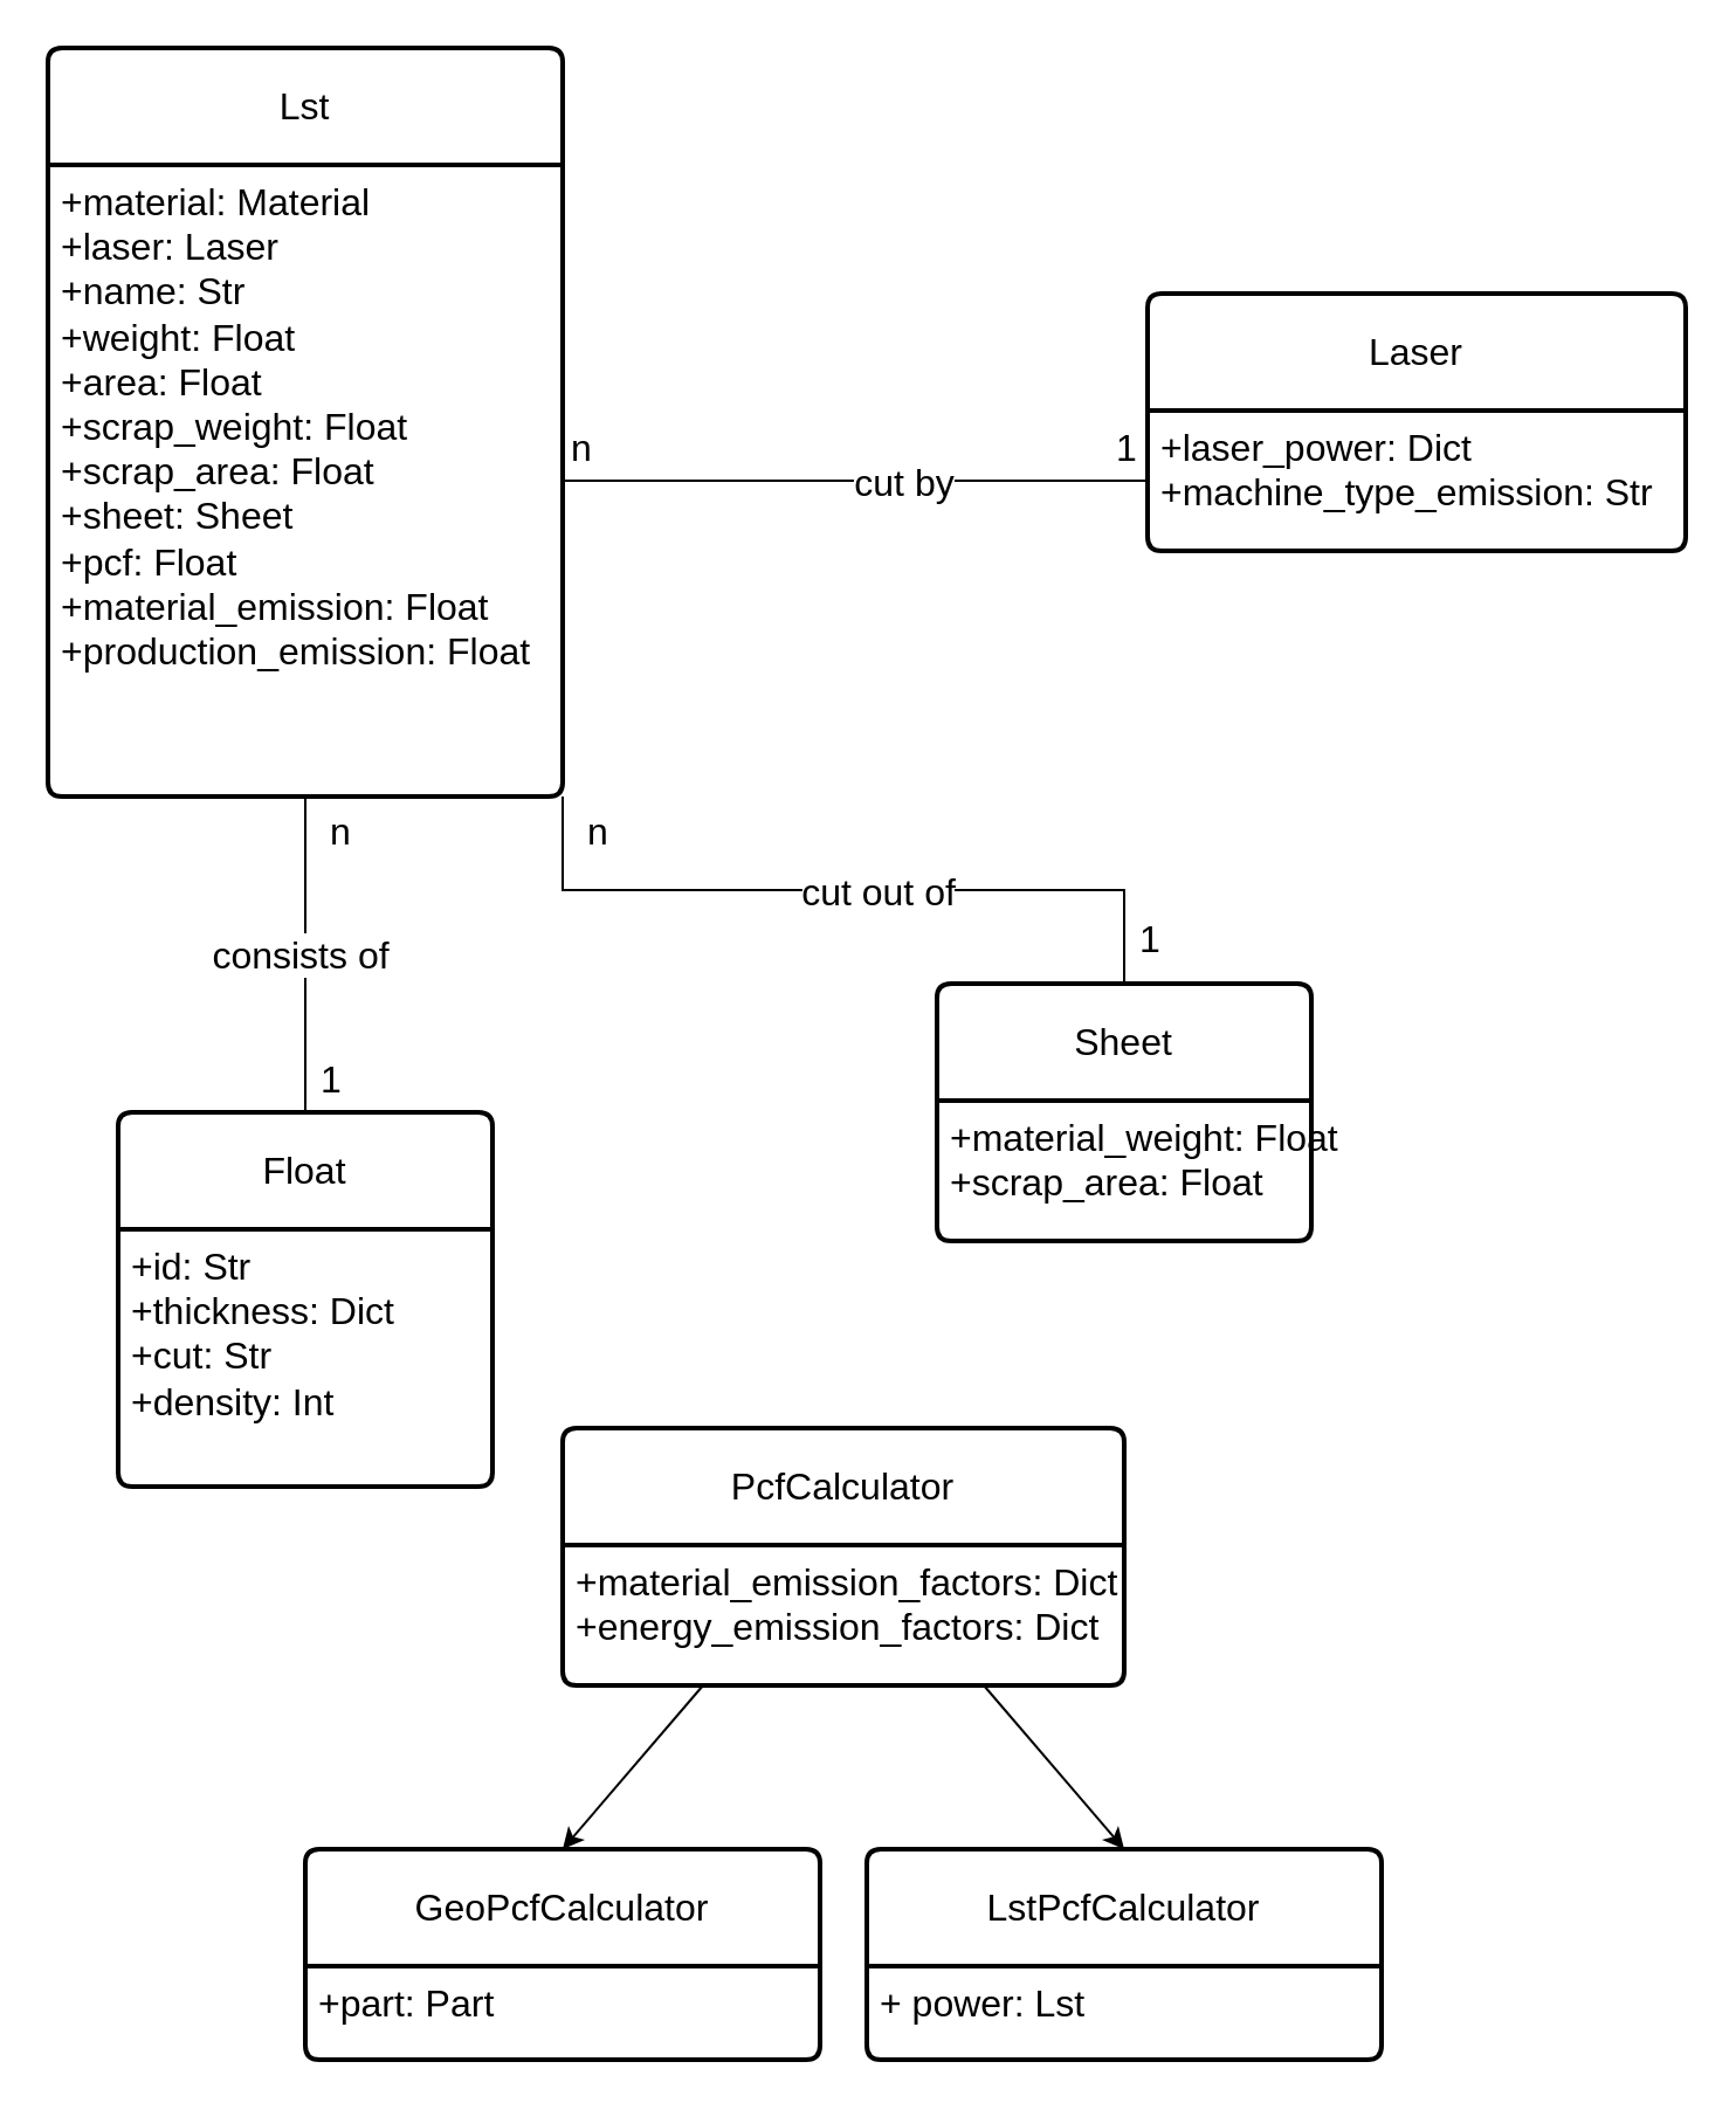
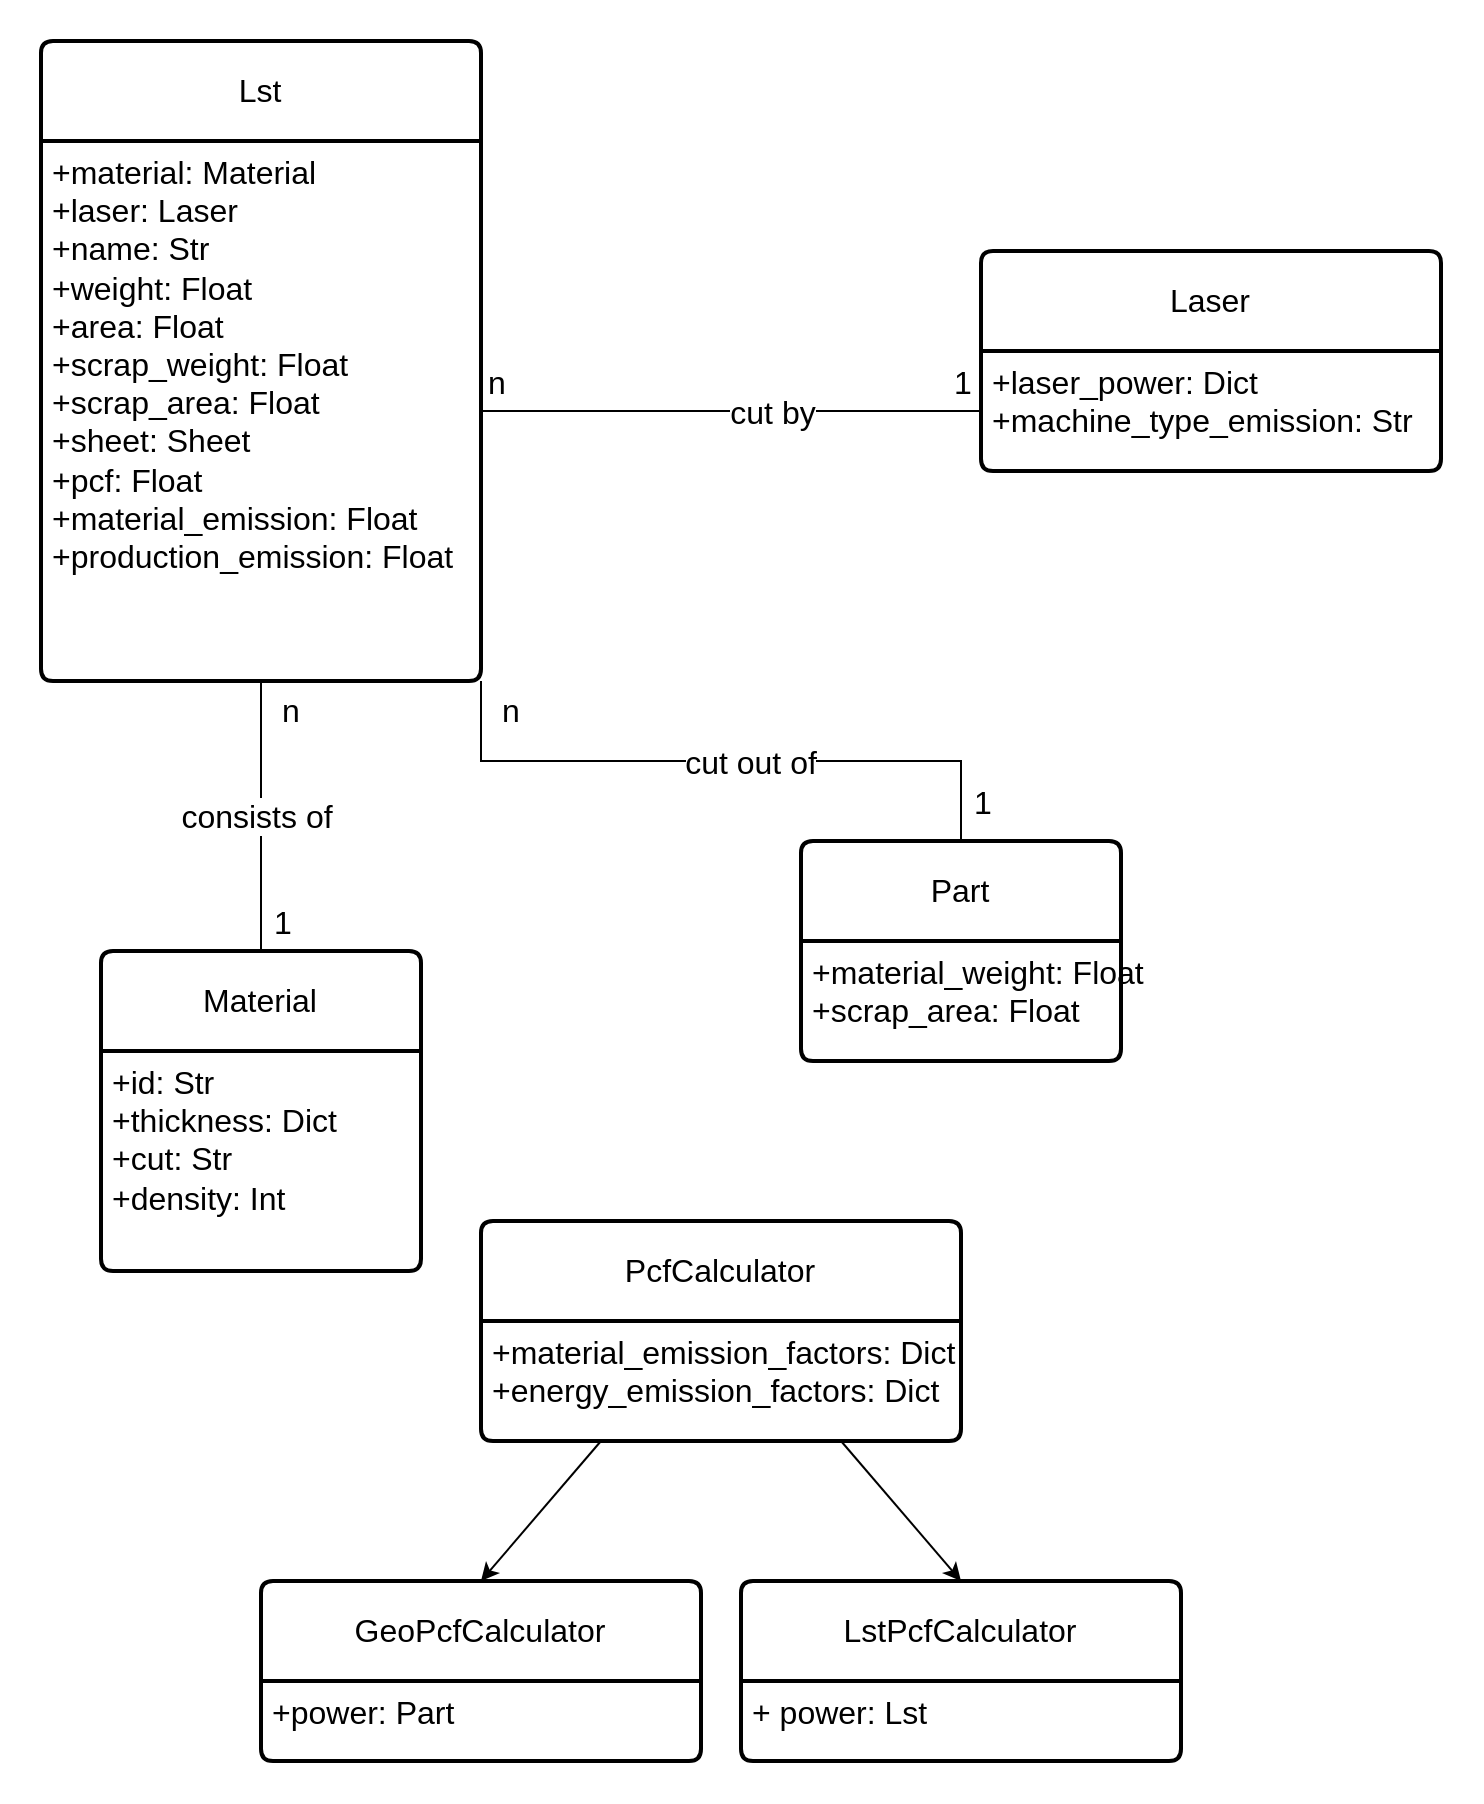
  <mxCell id="0" />
  <mxCell id="1" parent="0" />
  <mxCell id="2" value="Lst" style="swimlane;childLayout=stackLayout;horizontal=1;startSize=50;horizontalStack=0;rounded=1;fontSize=16;fontStyle=0;strokeWidth=2;resizeParent=0;resizeLast=1;shadow=0;dashed=0;align=center;arcSize=4;whiteSpace=wrap;html=1;" parent="1" vertex="1"><mxGeometry x="20" y="20" width="220" height="320" as="geometry" /></mxCell>
  <mxCell id="3" value="+material: Material&lt;br&gt;+laser: Laser&lt;br&gt;+name: Str&lt;div&gt;+weight: Float&lt;/div&gt;&lt;div&gt;+area: Float&lt;/div&gt;&lt;div&gt;+scrap_weight: Float&lt;/div&gt;&lt;div&gt;+scrap_area: Float&lt;/div&gt;&lt;div&gt;+sheet: Sheet&lt;/div&gt;&lt;div&gt;+pcf: Float&lt;/div&gt;&lt;div&gt;+material_emission: Float&lt;/div&gt;&lt;div&gt;+production_emission: Float&lt;/div&gt;&lt;div&gt;&lt;br&gt;&lt;/div&gt;" style="align=left;strokeColor=none;fillColor=none;spacingLeft=4;fontSize=16;verticalAlign=top;resizable=0;rotatable=0;part=1;html=1;" parent="2" vertex="1"><mxGeometry y="50" width="220" height="270" as="geometry" /></mxCell>
- <mxCell id="4" value="Float" style="swimlane;childLayout=stackLayout;horizontal=1;startSize=50;horizontalStack=0;rounded=1;fontSize=16;fontStyle=0;strokeWidth=2;resizeParent=0;resizeLast=1;shadow=0;dashed=0;align=center;arcSize=4;whiteSpace=wrap;html=1;" parent="1" vertex="1"><mxGeometry x="50" y="475" width="160" height="160" as="geometry" /></mxCell>
+ <mxCell id="4" value="Material" style="swimlane;childLayout=stackLayout;horizontal=1;startSize=50;horizontalStack=0;rounded=1;fontSize=16;fontStyle=0;strokeWidth=2;resizeParent=0;resizeLast=1;shadow=0;dashed=0;align=center;arcSize=4;whiteSpace=wrap;html=1;" parent="1" vertex="1"><mxGeometry x="50" y="475" width="160" height="160" as="geometry" /></mxCell>
  <mxCell id="5" value="+id: Str&lt;br&gt;+thickness: Dict&lt;br&gt;+cut: Str&lt;div&gt;+density: Int&lt;/div&gt;" style="align=left;strokeColor=none;fillColor=none;spacingLeft=4;fontSize=16;verticalAlign=top;resizable=0;rotatable=0;part=1;html=1;" parent="4" vertex="1"><mxGeometry y="50" width="160" height="110" as="geometry" /></mxCell>
  <mxCell id="6" value="Laser" style="swimlane;childLayout=stackLayout;horizontal=1;startSize=50;horizontalStack=0;rounded=1;fontSize=16;fontStyle=0;strokeWidth=2;resizeParent=0;resizeLast=1;shadow=0;dashed=0;align=center;arcSize=4;whiteSpace=wrap;html=1;" parent="1" vertex="1"><mxGeometry x="490" y="125" width="230" height="110" as="geometry" /></mxCell>
  <mxCell id="7" value="+laser_power: Dict&lt;br&gt;+machine_type_emission: Str&lt;div&gt;&lt;br&gt;&lt;/div&gt;" style="align=left;strokeColor=none;fillColor=none;spacingLeft=4;fontSize=16;verticalAlign=top;resizable=0;rotatable=0;part=1;html=1;" parent="6" vertex="1"><mxGeometry y="50" width="230" height="60" as="geometry" /></mxCell>
- <mxCell id="8" value="Sheet" style="swimlane;childLayout=stackLayout;horizontal=1;startSize=50;horizontalStack=0;rounded=1;fontSize=16;fontStyle=0;strokeWidth=2;resizeParent=0;resizeLast=1;shadow=0;dashed=0;align=center;arcSize=4;whiteSpace=wrap;html=1;" parent="1" vertex="1"><mxGeometry x="400" y="420" width="160" height="110" as="geometry" /></mxCell>
+ <mxCell id="8" value="Part" style="swimlane;childLayout=stackLayout;horizontal=1;startSize=50;horizontalStack=0;rounded=1;fontSize=16;fontStyle=0;strokeWidth=2;resizeParent=0;resizeLast=1;shadow=0;dashed=0;align=center;arcSize=4;whiteSpace=wrap;html=1;" parent="1" vertex="1"><mxGeometry x="400" y="420" width="160" height="110" as="geometry" /></mxCell>
  <mxCell id="9" value="+material_weight: Float&lt;br&gt;+scrap_area: Float" style="align=left;strokeColor=none;fillColor=none;spacingLeft=4;fontSize=16;verticalAlign=top;resizable=0;rotatable=0;part=1;html=1;" parent="8" vertex="1"><mxGeometry y="50" width="160" height="60" as="geometry" /></mxCell>
  <mxCell id="10" style="edgeStyle=orthogonalEdgeStyle;rounded=0;orthogonalLoop=1;jettySize=auto;html=1;endArrow=none;endFill=0;fontSize=16;" parent="1" source="3" target="7" edge="1"><mxGeometry relative="1" as="geometry" /></mxCell>
  <mxCell id="11" value="cut by" style="edgeLabel;html=1;align=center;verticalAlign=middle;resizable=0;points=[];fontSize=16;" parent="10" vertex="1" connectable="0"><mxGeometry x="-0.13" y="-4" relative="1" as="geometry"><mxPoint x="36" y="-4" as="offset" /></mxGeometry></mxCell>
  <mxCell id="12" value="n" style="edgeLabel;html=1;align=center;verticalAlign=middle;resizable=0;points=[];fontSize=16;" parent="10" vertex="1" connectable="0"><mxGeometry x="-0.825" y="1" relative="1" as="geometry"><mxPoint x="-15" y="-14" as="offset" /></mxGeometry></mxCell>
  <mxCell id="13" value="1" style="edgeLabel;html=1;align=center;verticalAlign=middle;resizable=0;points=[];fontSize=16;" parent="10" vertex="1" connectable="0"><mxGeometry x="0.79" y="-5" relative="1" as="geometry"><mxPoint x="16" y="-20" as="offset" /></mxGeometry></mxCell>
  <mxCell id="14" style="edgeStyle=orthogonalEdgeStyle;rounded=0;orthogonalLoop=1;jettySize=auto;html=1;entryX=0.5;entryY=0;entryDx=0;entryDy=0;endArrow=none;endFill=0;fontSize=16;" parent="1" source="3" target="4" edge="1"><mxGeometry relative="1" as="geometry" /></mxCell>
  <mxCell id="15" value="consists of" style="edgeLabel;html=1;align=center;verticalAlign=middle;resizable=0;points=[];fontSize=16;" parent="14" vertex="1" connectable="0"><mxGeometry x="-0.012" y="-3" relative="1" as="geometry"><mxPoint as="offset" /></mxGeometry></mxCell>
  <mxCell id="16" value="1" style="edgeLabel;html=1;align=center;verticalAlign=middle;resizable=0;points=[];fontSize=16;" parent="14" vertex="1" connectable="0"><mxGeometry x="0.853" y="1" relative="1" as="geometry"><mxPoint x="9" y="-5" as="offset" /></mxGeometry></mxCell>
  <mxCell id="17" style="edgeStyle=orthogonalEdgeStyle;rounded=0;orthogonalLoop=1;jettySize=auto;html=1;exitX=1;exitY=1;exitDx=0;exitDy=0;entryX=0.5;entryY=0;entryDx=0;entryDy=0;endArrow=none;endFill=0;fontSize=16;" parent="1" source="3" target="8" edge="1"><mxGeometry relative="1" as="geometry" /></mxCell>
  <mxCell id="18" value="cut out of" style="edgeLabel;html=1;align=center;verticalAlign=middle;resizable=0;points=[];fontSize=16;" parent="17" vertex="1" connectable="0"><mxGeometry x="0.928" relative="1" as="geometry"><mxPoint x="-106" y="-28" as="offset" /></mxGeometry></mxCell>
  <mxCell id="19" value="1" style="edgeLabel;html=1;align=center;verticalAlign=middle;resizable=0;points=[];fontSize=16;" parent="17" vertex="1" connectable="0"><mxGeometry x="0.945" relative="1" as="geometry"><mxPoint x="10" y="-11" as="offset" /></mxGeometry></mxCell>
  <mxCell id="20" value="LstPcfCalculator" style="swimlane;childLayout=stackLayout;horizontal=1;startSize=50;horizontalStack=0;rounded=1;fontSize=16;fontStyle=0;strokeWidth=2;resizeParent=0;resizeLast=1;shadow=0;dashed=0;align=center;arcSize=4;whiteSpace=wrap;html=1;" parent="1" vertex="1"><mxGeometry x="370" y="790" width="220" height="90" as="geometry" /></mxCell>
  <mxCell id="21" value="+ power: Lst&lt;br&gt;&lt;div&gt;&lt;br&gt;&lt;/div&gt;" style="align=left;strokeColor=none;fillColor=none;spacingLeft=4;fontSize=16;verticalAlign=top;resizable=0;rotatable=0;part=1;html=1;" parent="20" vertex="1"><mxGeometry y="50" width="220" height="40" as="geometry" /></mxCell>
  <mxCell id="22" value="n" style="text;html=1;align=center;verticalAlign=middle;resizable=0;points=[];autosize=1;strokeColor=none;fillColor=none;fontSize=16;" parent="1" vertex="1"><mxGeometry x="130" y="340" width="30" height="30" as="geometry" /></mxCell>
  <mxCell id="23" value="n" style="text;html=1;align=center;verticalAlign=middle;resizable=0;points=[];autosize=1;strokeColor=none;fillColor=none;fontSize=16;" parent="1" vertex="1"><mxGeometry x="240" y="340" width="30" height="30" as="geometry" /></mxCell>
  <mxCell id="24" value="GeoPcfCalculator" style="swimlane;childLayout=stackLayout;horizontal=1;startSize=50;horizontalStack=0;rounded=1;fontSize=16;fontStyle=0;strokeWidth=2;resizeParent=0;resizeLast=1;shadow=0;dashed=0;align=center;arcSize=4;whiteSpace=wrap;html=1;" vertex="1" parent="1"><mxGeometry x="130" y="790" width="220" height="90" as="geometry" /></mxCell>
- <mxCell id="25" value="+part: Part&lt;br&gt;&lt;div&gt;&lt;br&gt;&lt;/div&gt;" style="align=left;strokeColor=none;fillColor=none;spacingLeft=4;fontSize=16;verticalAlign=top;resizable=0;rotatable=0;part=1;html=1;" vertex="1" parent="24"><mxGeometry y="50" width="220" height="40" as="geometry" /></mxCell>
+ <mxCell id="25" value="+power: Part&lt;br&gt;&lt;div&gt;&lt;br&gt;&lt;/div&gt;" style="align=left;strokeColor=none;fillColor=none;spacingLeft=4;fontSize=16;verticalAlign=top;resizable=0;rotatable=0;part=1;html=1;" vertex="1" parent="24"><mxGeometry y="50" width="220" height="40" as="geometry" /></mxCell>
  <mxCell id="26" value="PcfCalculator" style="swimlane;childLayout=stackLayout;horizontal=1;startSize=50;horizontalStack=0;rounded=1;fontSize=16;fontStyle=0;strokeWidth=2;resizeParent=0;resizeLast=1;shadow=0;dashed=0;align=center;arcSize=4;whiteSpace=wrap;html=1;" vertex="1" parent="1"><mxGeometry x="240" y="610" width="240" height="110" as="geometry" /></mxCell>
  <mxCell id="27" value="+material_emission_factors: Dict&lt;br&gt;+energy_emission_factors: Dict&lt;br&gt;&lt;br&gt;&lt;div&gt;&lt;br&gt;&lt;/div&gt;" style="align=left;strokeColor=none;fillColor=none;spacingLeft=4;fontSize=16;verticalAlign=top;resizable=0;rotatable=0;part=1;html=1;" vertex="1" parent="26"><mxGeometry y="50" width="240" height="60" as="geometry" /></mxCell>
  <mxCell id="28" value="" style="endArrow=none;html=1;endFill=0;startArrow=classic;startFill=1;fontSize=16;exitX=0.5;exitY=0;exitDx=0;exitDy=0;entryX=0.75;entryY=1;entryDx=0;entryDy=0;" edge="1" parent="1" source="20" target="27"><mxGeometry width="50" height="50" relative="1" as="geometry"><mxPoint x="510" y="790" as="sourcePoint" /><mxPoint x="400" y="720" as="targetPoint" /></mxGeometry></mxCell>
  <mxCell id="29" value="" style="endArrow=classic;html=1;endFill=1;fontSize=16;entryX=0.5;entryY=0;entryDx=0;entryDy=0;exitX=0.25;exitY=1;exitDx=0;exitDy=0;" edge="1" parent="1" source="27" target="24"><mxGeometry width="50" height="50" relative="1" as="geometry"><mxPoint x="520" y="800" as="sourcePoint" /><mxPoint x="210" y="800" as="targetPoint" /></mxGeometry></mxCell>
